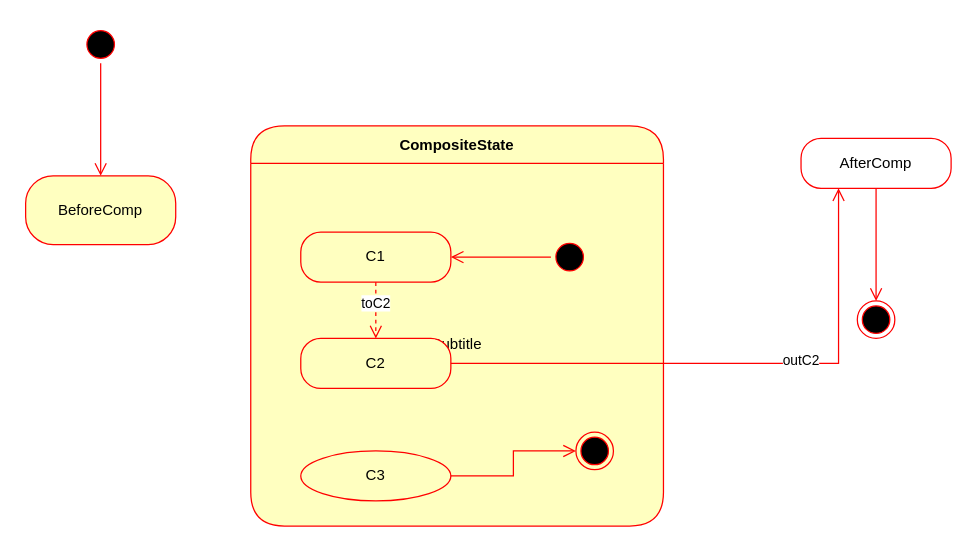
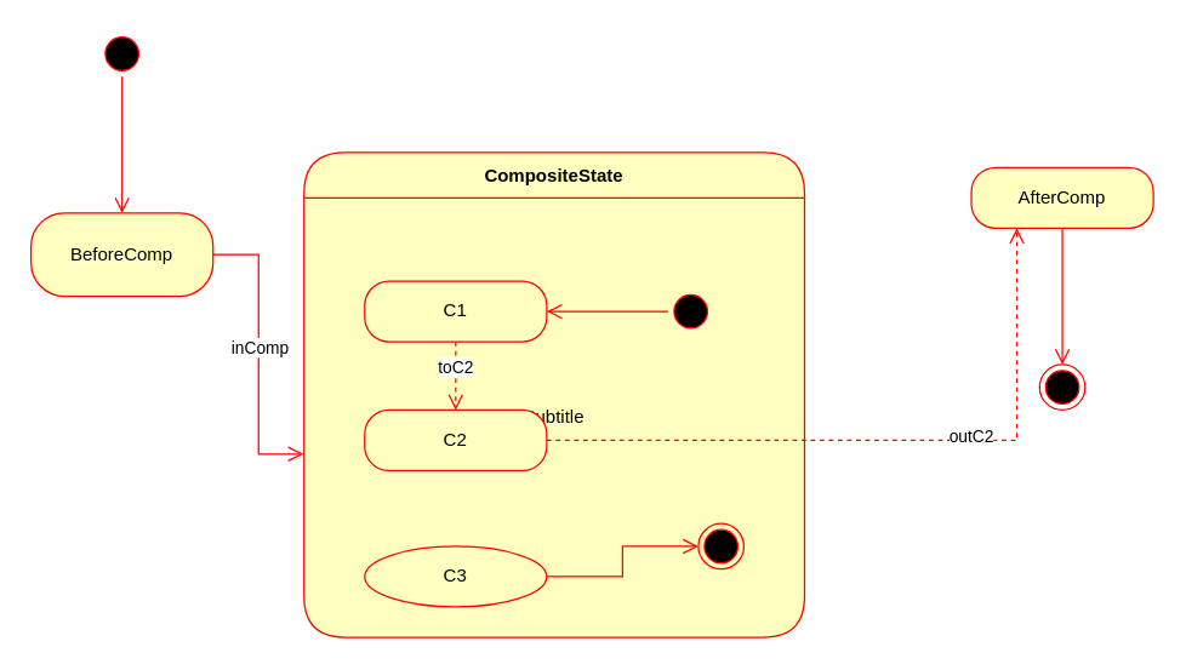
  <mxCell id="0" />
  <mxCell id="1" parent="0" />
  <mxCell id="2" value="BeforeComp" style="rounded=1;whiteSpace=wrap;html=1;arcSize=40;fontColor=#000000;fillColor=#ffffc0;strokeColor=#ff0000;" vertex="1" parent="1"><mxGeometry x="20" y="140" width="120" height="55" as="geometry" /></mxCell>
+ <mxCell id="3" value="" style="edgeStyle=orthogonalEdgeStyle;html=1;verticalAlign=bottom;endArrow=open;endSize=8;strokeColor=#ff0000;rounded=0;entryX=-0.001;entryY=0.583;entryDx=0;entryDy=0;entryPerimeter=0;" edge="1" source="2" parent="1" target="6"><mxGeometry relative="1" as="geometry"><mxPoint x="120" y="330" as="targetPoint" /></mxGeometry></mxCell>
+ <mxCell id="4" value="inComp" style="edgeLabel;html=1;align=center;verticalAlign=middle;resizable=0;points=[];" vertex="1" connectable="0" parent="3"><mxGeometry x="-0.046" relative="1" as="geometry"><mxPoint as="offset" /></mxGeometry></mxCell>
  <mxCell id="5" value="CompositeState" style="swimlane;fontStyle=1;align=center;verticalAlign=middle;childLayout=stackLayout;horizontal=1;startSize=30;horizontalStack=0;resizeParent=0;resizeLast=1;container=0;fontColor=#000000;collapsible=0;rounded=1;arcSize=30;strokeColor=#ff0000;fillColor=#ffffc0;swimlaneFillColor=#ffffc0;dropTarget=0;" vertex="1" parent="1"><mxGeometry x="200" y="100" width="330" height="320" as="geometry" /></mxCell>
  <mxCell id="6" value="Subtitle" style="text;html=1;strokeColor=none;fillColor=none;align=center;verticalAlign=middle;spacingLeft=4;spacingRight=4;whiteSpace=wrap;overflow=hidden;rotatable=0;fontColor=#000000;" vertex="1" parent="5"><mxGeometry y="30" width="330" height="290" as="geometry" /></mxCell>
- <mxCell id="7" value="AfterComp" style="rounded=1;whiteSpace=wrap;html=1;arcSize=40;fontColor=#000000;fillColor=#ffffff;strokeColor=#ff0000;" vertex="1" parent="1"><mxGeometry x="640" y="110" width="120" height="40" as="geometry" /></mxCell>
+ <mxCell id="7" value="AfterComp" style="rounded=1;whiteSpace=wrap;html=1;arcSize=40;fontColor=#000000;fillColor=#ffffc0;strokeColor=#ff0000;" vertex="1" parent="1"><mxGeometry x="640" y="110" width="120" height="40" as="geometry" /></mxCell>
  <mxCell id="8" value="" style="edgeStyle=orthogonalEdgeStyle;html=1;verticalAlign=bottom;endArrow=open;endSize=8;strokeColor=#ff0000;rounded=0;entryX=0.5;entryY=0;entryDx=0;entryDy=0;" edge="1" source="7" parent="1" target="17"><mxGeometry relative="1" as="geometry"><mxPoint x="700" y="210" as="targetPoint" /></mxGeometry></mxCell>
  <mxCell id="9" value="C1" style="rounded=1;whiteSpace=wrap;html=1;arcSize=40;fontColor=#000000;fillColor=#ffffc0;strokeColor=#ff0000;" vertex="1" parent="1"><mxGeometry x="240" y="185" width="120" height="40" as="geometry" /></mxCell>
  <mxCell id="10" value="" style="edgeStyle=orthogonalEdgeStyle;html=1;verticalAlign=bottom;endArrow=open;endSize=8;strokeColor=#ff0000;rounded=0;entryX=0.5;entryY=0;entryDx=0;entryDy=0;dashed=1;" edge="1" source="9" parent="1" target="12"><mxGeometry relative="1" as="geometry"><mxPoint x="300" y="280" as="targetPoint" /></mxGeometry></mxCell>
  <mxCell id="11" value="toC2" style="edgeLabel;html=1;align=center;verticalAlign=middle;resizable=0;points=[];" vertex="1" connectable="0" parent="10"><mxGeometry x="-0.298" y="-1" relative="1" as="geometry"><mxPoint as="offset" /></mxGeometry></mxCell>
  <mxCell id="12" value="C2" style="rounded=1;whiteSpace=wrap;html=1;arcSize=40;fontColor=#000000;fillColor=#ffffc0;strokeColor=#ff0000;" vertex="1" parent="1"><mxGeometry x="240" y="270" width="120" height="40" as="geometry" /></mxCell>
  <mxCell id="13" value="C3" style="ellipse;whiteSpace=wrap;html=1;arcSize=40;fontColor=#000000;fillColor=#ffffc0;strokeColor=#ff0000;" vertex="1" parent="1"><mxGeometry x="240" y="360" width="120" height="40" as="geometry" /></mxCell>
  <mxCell id="14" value="" style="edgeStyle=orthogonalEdgeStyle;html=1;verticalAlign=bottom;endArrow=open;endSize=8;strokeColor=#ff0000;rounded=0;entryX=0;entryY=0.5;entryDx=0;entryDy=0;" edge="1" source="13" parent="1" target="20"><mxGeometry relative="1" as="geometry"><mxPoint x="420" y="480" as="targetPoint" /></mxGeometry></mxCell>
  <mxCell id="15" value="" style="ellipse;html=1;shape=startState;fillColor=#000000;strokeColor=#ff0000;" vertex="1" parent="1"><mxGeometry x="65" y="20" width="30" height="30" as="geometry" /></mxCell>
  <mxCell id="16" value="" style="edgeStyle=orthogonalEdgeStyle;html=1;verticalAlign=bottom;endArrow=open;endSize=8;strokeColor=#ff0000;rounded=0;entryX=0.5;entryY=0;entryDx=0;entryDy=0;" edge="1" source="15" parent="1" target="2"><mxGeometry relative="1" as="geometry"><mxPoint x="80" y="110" as="targetPoint" /></mxGeometry></mxCell>
  <mxCell id="17" value="" style="ellipse;html=1;shape=endState;fillColor=#000000;strokeColor=#ff0000;" vertex="1" parent="1"><mxGeometry x="685" y="240" width="30" height="30" as="geometry" /></mxCell>
  <mxCell id="18" value="" style="ellipse;html=1;shape=startState;fillColor=#000000;strokeColor=#ff0000;" vertex="1" parent="1"><mxGeometry x="440" y="190" width="30" height="30" as="geometry" /></mxCell>
  <mxCell id="19" value="" style="edgeStyle=orthogonalEdgeStyle;html=1;verticalAlign=bottom;endArrow=open;endSize=8;strokeColor=#ff0000;rounded=0;entryX=1;entryY=0.5;entryDx=0;entryDy=0;" edge="1" source="18" parent="1" target="9"><mxGeometry relative="1" as="geometry"><mxPoint x="455" y="280" as="targetPoint" /></mxGeometry></mxCell>
  <mxCell id="20" value="" style="ellipse;html=1;shape=endState;fillColor=#000000;strokeColor=#ff0000;" vertex="1" parent="1"><mxGeometry x="460" y="345" width="30" height="30" as="geometry" /></mxCell>
- <mxCell id="21" value="" style="edgeStyle=orthogonalEdgeStyle;html=1;verticalAlign=bottom;endArrow=open;endSize=8;strokeColor=#ff0000;rounded=0;entryX=0.25;entryY=1;entryDx=0;entryDy=0;exitX=1;exitY=0.5;exitDx=0;exitDy=0;" edge="1" parent="1" source="12" target="7"><mxGeometry relative="1" as="geometry"><mxPoint x="220" y="305" as="targetPoint" /><mxPoint x="150" y="170" as="sourcePoint" /></mxGeometry></mxCell>
+ <mxCell id="21" value="" style="edgeStyle=orthogonalEdgeStyle;html=1;verticalAlign=bottom;endArrow=open;endSize=8;strokeColor=#ff0000;rounded=0;entryX=0.25;entryY=1;entryDx=0;entryDy=0;exitX=1;exitY=0.5;exitDx=0;exitDy=0;dashed=1;" edge="1" parent="1" source="12" target="7"><mxGeometry relative="1" as="geometry"><mxPoint x="220" y="305" as="targetPoint" /><mxPoint x="150" y="170" as="sourcePoint" /></mxGeometry></mxCell>
  <mxCell id="22" value="outC2" style="edgeLabel;html=1;align=center;verticalAlign=middle;resizable=0;points=[];" vertex="1" connectable="0" parent="21"><mxGeometry x="0.241" y="3" relative="1" as="geometry"><mxPoint as="offset" /></mxGeometry></mxCell>
